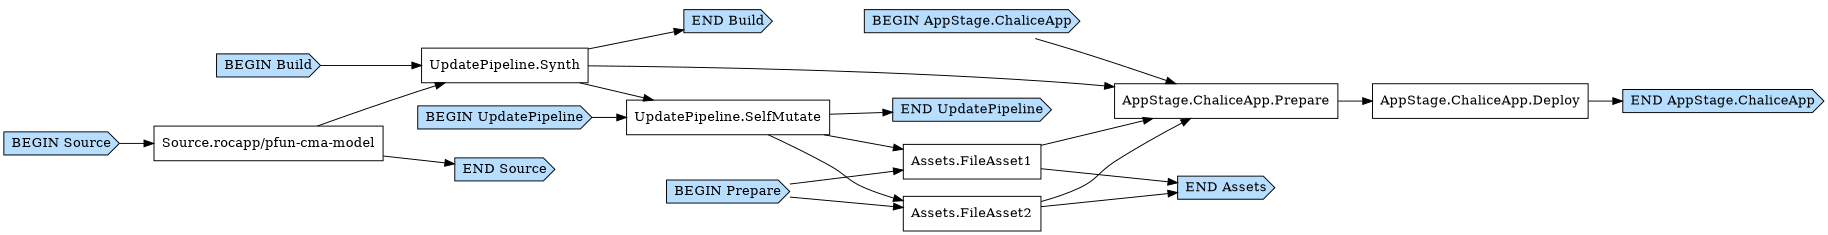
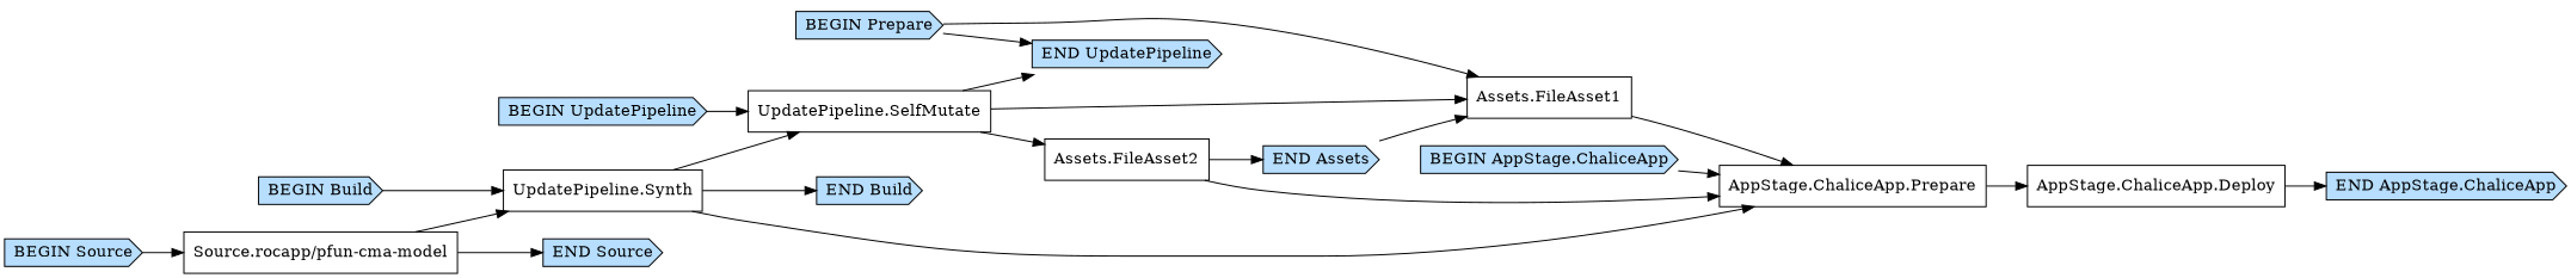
  digraph {
    rankdir=LR
    node [shape=cds fillcolor="#b7deff" style=filled]
    n1 [label="UpdatePipeline.Synth" shape=box fillcolor="" style=""]
    "BEGIN Build"
    "END Build"
    "UpdatePipeline.SelfMutate" [shape=box fillcolor="" style=""]
    "AppStage.ChaliceApp.Prepare" [shape=box fillcolor="" style=""]
    "END UpdatePipeline"
    "Assets.FileAsset1" [shape=box fillcolor="" style=""]
    "Assets.FileAsset2" [shape=box fillcolor="" style=""]
    "AppStage.ChaliceApp.Deploy" [shape=box fillcolor="" style=""]
    "Source.rocapp/pfun-cma-model" [shape=box fillcolor="" style=""]
    "END Source"
    "BEGIN UpdatePipeline"
    "END Assets"
    n14 [label="BEGIN Prepare"]
    "BEGIN AppStage.ChaliceApp"
    "END AppStage.ChaliceApp"
    "BEGIN Source"
    n1 -> "END Build"
    n1 -> "UpdatePipeline.SelfMutate"
    n1 -> "AppStage.ChaliceApp.Prepare"
    "BEGIN Build" -> n1
    "UpdatePipeline.SelfMutate" -> "END UpdatePipeline"
    "UpdatePipeline.SelfMutate" -> "Assets.FileAsset1"
    "UpdatePipeline.SelfMutate" -> "Assets.FileAsset2"
    "AppStage.ChaliceApp.Prepare" -> "AppStage.ChaliceApp.Deploy"
    "Assets.FileAsset1" -> "AppStage.ChaliceApp.Prepare"
-   "Assets.FileAsset1" -> "END Assets"
+   "END Assets" -> "Assets.FileAsset1"
    "Assets.FileAsset2" -> "AppStage.ChaliceApp.Prepare"
    "Assets.FileAsset2" -> "END Assets"
    "AppStage.ChaliceApp.Deploy" -> "END AppStage.ChaliceApp"
    "Source.rocapp/pfun-cma-model" -> n1
    "Source.rocapp/pfun-cma-model" -> "END Source"
    "BEGIN UpdatePipeline" -> "UpdatePipeline.SelfMutate"
    n14 -> "Assets.FileAsset1"
-   n14 -> "Assets.FileAsset2"
+   n14 -> "END UpdatePipeline"
    "BEGIN AppStage.ChaliceApp" -> "AppStage.ChaliceApp.Prepare"
    "BEGIN Source" -> "Source.rocapp/pfun-cma-model"
  }
